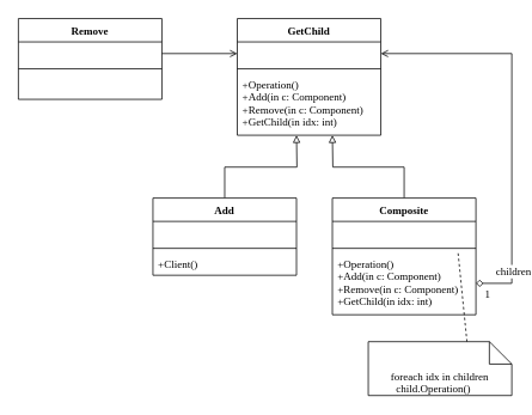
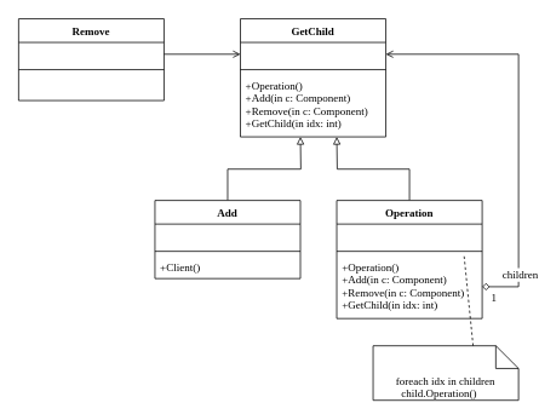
  <mxCell id="0" />
  <mxCell id="1" parent="0" />
  <mxCell id="2" value="GetChild" style="swimlane;fontStyle=1;align=center;verticalAlign=top;childLayout=stackLayout;horizontal=1;startSize=26;horizontalStack=0;resizeParent=1;resizeParentMax=0;resizeLast=0;collapsible=1;marginBottom=0;fontFamily=Lucida Console;fontSize=12;" parent="1" vertex="1"><mxGeometry x="264" y="20" width="160" height="130" as="geometry" /></mxCell>
  <mxCell id="3" value=" " style="text;strokeColor=none;fillColor=none;align=left;verticalAlign=top;spacingLeft=4;spacingRight=4;overflow=hidden;rotatable=0;points=[[0,0.5],[1,0.5]];portConstraint=eastwest;fontFamily=Lucida Console;fontSize=12;" parent="2" vertex="1"><mxGeometry y="26" width="160" height="26" as="geometry" /></mxCell>
  <mxCell id="4" value="" style="line;strokeWidth=1;fillColor=none;align=left;verticalAlign=middle;spacingTop=-1;spacingLeft=3;spacingRight=3;rotatable=0;labelPosition=right;points=[];portConstraint=eastwest;fontFamily=Lucida Console;fontSize=12;" parent="2" vertex="1"><mxGeometry y="52" width="160" height="8" as="geometry" /></mxCell>
  <mxCell id="5" value="+Operation()&#10;+Add(in c: Component)&#10;+Remove(in c: Component)&#10;+GetChild(in idx: int)" style="text;strokeColor=none;fillColor=none;align=left;verticalAlign=top;spacingLeft=4;spacingRight=4;overflow=hidden;rotatable=0;points=[[0,0.5],[1,0.5]];portConstraint=eastwest;fontFamily=Lucida Console;fontSize=12;" parent="2" vertex="1"><mxGeometry y="60" width="160" height="70" as="geometry" /></mxCell>
  <mxCell id="6" style="edgeStyle=orthogonalEdgeStyle;rounded=0;orthogonalLoop=1;jettySize=auto;html=1;fontFamily=Lucida Console;fontSize=12;startArrow=none;startFill=0;endArrow=block;endFill=0;strokeWidth=1;" parent="1" source="7" edge="1"><mxGeometry relative="1" as="geometry"><mxPoint x="330" y="150" as="targetPoint" /></mxGeometry></mxCell>
  <mxCell id="7" value="Add" style="swimlane;fontStyle=1;align=center;verticalAlign=top;childLayout=stackLayout;horizontal=1;startSize=26;horizontalStack=0;resizeParent=1;resizeParentMax=0;resizeLast=0;collapsible=1;marginBottom=0;fontFamily=Lucida Console;fontSize=12;" parent="1" vertex="1"><mxGeometry x="170" y="220" width="160" height="86" as="geometry" /></mxCell>
  <mxCell id="8" value=" " style="text;strokeColor=none;fillColor=none;align=left;verticalAlign=top;spacingLeft=4;spacingRight=4;overflow=hidden;rotatable=0;points=[[0,0.5],[1,0.5]];portConstraint=eastwest;fontFamily=Lucida Console;fontSize=12;" parent="7" vertex="1"><mxGeometry y="26" width="160" height="26" as="geometry" /></mxCell>
  <mxCell id="9" value="" style="line;strokeWidth=1;fillColor=none;align=left;verticalAlign=middle;spacingTop=-1;spacingLeft=3;spacingRight=3;rotatable=0;labelPosition=right;points=[];portConstraint=eastwest;fontFamily=Lucida Console;fontSize=12;" parent="7" vertex="1"><mxGeometry y="52" width="160" height="8" as="geometry" /></mxCell>
  <mxCell id="10" value="+Client()" style="text;strokeColor=none;fillColor=none;align=left;verticalAlign=top;spacingLeft=4;spacingRight=4;overflow=hidden;rotatable=0;points=[[0,0.5],[1,0.5]];portConstraint=eastwest;fontFamily=Lucida Console;fontSize=12;" parent="7" vertex="1"><mxGeometry y="60" width="160" height="26" as="geometry" /></mxCell>
  <mxCell id="11" style="edgeStyle=orthogonalEdgeStyle;rounded=0;orthogonalLoop=1;jettySize=auto;html=1;fontFamily=Lucida Console;fontSize=12;startArrow=none;startFill=0;endArrow=block;endFill=0;strokeWidth=1;" parent="1" source="12" edge="1"><mxGeometry relative="1" as="geometry"><mxPoint x="370" y="150" as="targetPoint" /></mxGeometry></mxCell>
- <mxCell id="12" value="Composite" style="swimlane;fontStyle=1;align=center;verticalAlign=top;childLayout=stackLayout;horizontal=1;startSize=26;horizontalStack=0;resizeParent=1;resizeParentMax=0;resizeLast=0;collapsible=1;marginBottom=0;fontFamily=Lucida Console;fontSize=12;" parent="1" vertex="1"><mxGeometry x="370" y="220" width="160" height="130" as="geometry" /></mxCell>
+ <mxCell id="12" value="Operation" style="swimlane;fontStyle=1;align=center;verticalAlign=top;childLayout=stackLayout;horizontal=1;startSize=26;horizontalStack=0;resizeParent=1;resizeParentMax=0;resizeLast=0;collapsible=1;marginBottom=0;fontFamily=Lucida Console;fontSize=12;" parent="1" vertex="1"><mxGeometry x="370" y="220" width="160" height="130" as="geometry" /></mxCell>
  <mxCell id="13" value=" " style="text;strokeColor=none;fillColor=none;align=left;verticalAlign=top;spacingLeft=4;spacingRight=4;overflow=hidden;rotatable=0;points=[[0,0.5],[1,0.5]];portConstraint=eastwest;fontFamily=Lucida Console;fontSize=12;" parent="12" vertex="1"><mxGeometry y="26" width="160" height="26" as="geometry" /></mxCell>
  <mxCell id="14" value="" style="line;strokeWidth=1;fillColor=none;align=left;verticalAlign=middle;spacingTop=-1;spacingLeft=3;spacingRight=3;rotatable=0;labelPosition=right;points=[];portConstraint=eastwest;fontFamily=Lucida Console;fontSize=12;" parent="12" vertex="1"><mxGeometry y="52" width="160" height="8" as="geometry" /></mxCell>
  <mxCell id="15" value="+Operation()&#10;+Add(in c: Component)&#10;+Remove(in c: Component)&#10;+GetChild(in idx: int)" style="text;strokeColor=none;fillColor=none;align=left;verticalAlign=top;spacingLeft=4;spacingRight=4;overflow=hidden;rotatable=0;points=[[0,0.5],[1,0.5]];portConstraint=eastwest;fontFamily=Lucida Console;fontSize=12;" parent="12" vertex="1"><mxGeometry y="60" width="160" height="70" as="geometry" /></mxCell>
  <mxCell id="16" value="Remove" style="swimlane;fontStyle=1;align=center;verticalAlign=top;childLayout=stackLayout;horizontal=1;startSize=26;horizontalStack=0;resizeParent=1;resizeParentMax=0;resizeLast=0;collapsible=1;marginBottom=0;fontFamily=Lucida Console;fontSize=12;" vertex="1" parent="1"><mxGeometry x="20" y="20" width="160" height="90" as="geometry" /></mxCell>
  <mxCell id="17" value=" " style="text;strokeColor=none;fillColor=none;align=left;verticalAlign=top;spacingLeft=4;spacingRight=4;overflow=hidden;rotatable=0;points=[[0,0.5],[1,0.5]];portConstraint=eastwest;fontFamily=Lucida Console;fontSize=12;" vertex="1" parent="16"><mxGeometry y="26" width="160" height="26" as="geometry" /></mxCell>
  <mxCell id="18" value="" style="line;strokeWidth=1;fillColor=none;align=left;verticalAlign=middle;spacingTop=-1;spacingLeft=3;spacingRight=3;rotatable=0;labelPosition=right;points=[];portConstraint=eastwest;fontFamily=Lucida Console;fontSize=12;" vertex="1" parent="16"><mxGeometry y="52" width="160" height="8" as="geometry" /></mxCell>
  <mxCell id="19" value=" " style="text;strokeColor=none;fillColor=none;align=left;verticalAlign=top;spacingLeft=4;spacingRight=4;overflow=hidden;rotatable=0;points=[[0,0.5],[1,0.5]];portConstraint=eastwest;fontFamily=Lucida Console;fontSize=12;" vertex="1" parent="16"><mxGeometry y="60" width="160" height="30" as="geometry" /></mxCell>
  <mxCell id="20" style="edgeStyle=orthogonalEdgeStyle;rounded=0;orthogonalLoop=1;jettySize=auto;html=1;entryX=0;entryY=0.5;entryDx=0;entryDy=0;fontFamily=Lucida Console;fontSize=12;startArrow=none;startFill=0;endArrow=open;endFill=0;strokeWidth=1;" edge="1" parent="1" source="17" target="3"><mxGeometry relative="1" as="geometry" /></mxCell>
  <mxCell id="21" style="edgeStyle=orthogonalEdgeStyle;rounded=0;orthogonalLoop=1;jettySize=auto;html=1;entryX=1;entryY=0.5;entryDx=0;entryDy=0;fontFamily=Lucida Console;fontSize=12;startArrow=diamond;startFill=0;endArrow=open;endFill=0;strokeWidth=1;" edge="1" parent="1" source="15" target="3"><mxGeometry relative="1" as="geometry"><Array as="points"><mxPoint x="570" y="315" /><mxPoint x="570" y="59" /></Array></mxGeometry></mxCell>
  <mxCell id="22" value="children" style="edgeLabel;html=1;align=center;verticalAlign=middle;resizable=0;points=[];fontSize=12;fontFamily=Lucida Console;" vertex="1" connectable="0" parent="21"><mxGeometry x="-0.756" y="-1" relative="1" as="geometry"><mxPoint as="offset" /></mxGeometry></mxCell>
  <mxCell id="23" value="1" style="edgeLabel;html=1;align=center;verticalAlign=middle;resizable=0;points=[];fontSize=12;fontFamily=Lucida Console;" vertex="1" connectable="0" parent="21"><mxGeometry x="-0.955" y="1" relative="1" as="geometry"><mxPoint x="2" y="13" as="offset" /></mxGeometry></mxCell>
  <mxCell id="24" value="&lt;div style=&quot;text-align: left&quot;&gt;&lt;span&gt;foreach idx in children&lt;/span&gt;&lt;/div&gt;&lt;div style=&quot;text-align: left&quot;&gt;&lt;span&gt;&amp;nbsp; child.Operation()&lt;/span&gt;&lt;/div&gt;" style="shape=note2;boundedLbl=1;whiteSpace=wrap;html=1;size=25;verticalAlign=top;align=center;fontFamily=Lucida Console;fontSize=12;" vertex="1" parent="1"><mxGeometry x="410" y="380" width="160" height="60" as="geometry" /></mxCell>
  <mxCell id="25" value="" style="endArrow=none;dashed=1;html=1;rounded=0;fontFamily=Lucida Console;fontSize=12;strokeWidth=1;" edge="1" parent="1"><mxGeometry width="50" height="50" relative="1" as="geometry"><mxPoint x="520" y="380" as="sourcePoint" /><mxPoint x="510" y="280" as="targetPoint" /></mxGeometry></mxCell>
